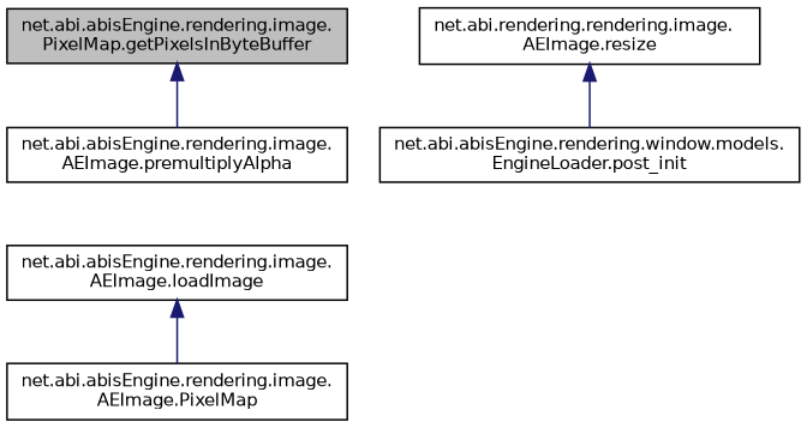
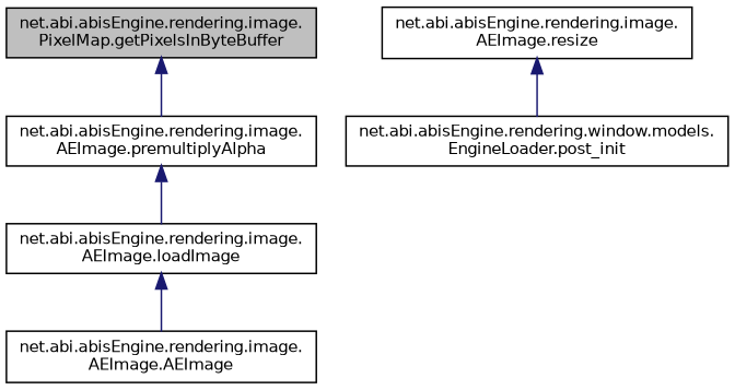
  digraph {
    rankdir=TB
    node [color=black fillcolor=white fontname=Helvetica fontsize=10 shape=record style=filled]
    edge [color=midnightblue dir=back fontname=Helvetica fontsize=10 labelfontname=Helvetica labelfontsize=10 style=solid]
    n1 [fillcolor=grey75 fontcolor=black height=0.2 label="net.abi.abisEngine.rendering.image.\lPixelMap.getPixelsInByteBuffer" width=0.4]
    n2 [height=0.2 label="net.abi.abisEngine.rendering.image.\lAEImage.premultiplyAlpha" width=0.4]
    n3 [height=0.2 label="net.abi.abisEngine.rendering.image.\lAEImage.loadImage" width=0.4]
-   n4 [height=0.2 label="net.abi.abisEngine.rendering.image.\lAEImage.PixelMap" width=0.4]
-   n5 [height=0.2 label="net.abi.rendering.rendering.image.\lAEImage.resize" width=0.4]
+   n4 [height=0.2 label="net.abi.abisEngine.rendering.image.\lAEImage.AEImage" width=0.4]
+   n5 [height=0.2 label="net.abi.abisEngine.rendering.image.\lAEImage.resize" width=0.4]
    n6 [height=0.2 label="net.abi.abisEngine.rendering.window.models.\lEngineLoader.post_init" width=0.4]
    n1 -> n2
+   n2 -> n3
    n3 -> n4
    n5 -> n6
  }
